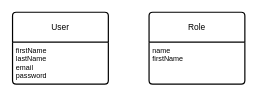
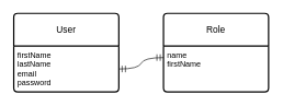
  <mxCell id="0" />
  <mxCell id="1" parent="0" />
  <mxCell id="2" value="User" style="swimlane;childLayout=stackLayout;horizontal=1;startSize=50;horizontalStack=0;rounded=1;fontSize=14;fontStyle=0;strokeWidth=2;resizeParent=0;resizeLast=1;shadow=0;dashed=0;align=center;arcSize=4;whiteSpace=wrap;html=1;" vertex="1" parent="1"><mxGeometry x="20" y="20" width="160" height="120" as="geometry" /></mxCell>
  <mxCell id="3" value="&lt;div&gt;firstName&lt;/div&gt;lastName&lt;br&gt;&lt;div&gt;email&lt;/div&gt;&lt;div&gt;password&lt;br&gt;&lt;/div&gt;" style="align=left;strokeColor=none;fillColor=none;spacingLeft=4;fontSize=12;verticalAlign=top;resizable=0;rotatable=0;part=1;html=1;" vertex="1" parent="2"><mxGeometry y="50" width="160" height="70" as="geometry" /></mxCell>
  <mxCell id="4" value="Role" style="swimlane;childLayout=stackLayout;horizontal=1;startSize=50;horizontalStack=0;rounded=1;fontSize=14;fontStyle=0;strokeWidth=2;resizeParent=0;resizeLast=1;shadow=0;dashed=0;align=center;arcSize=4;whiteSpace=wrap;html=1;" vertex="1" parent="1"><mxGeometry x="248" y="20" width="160" height="120" as="geometry" /></mxCell>
  <mxCell id="5" value="&lt;div&gt;name&lt;/div&gt;&lt;div&gt;firstName&lt;br&gt;&lt;/div&gt;" style="align=left;strokeColor=none;fillColor=none;spacingLeft=4;fontSize=12;verticalAlign=top;resizable=0;rotatable=0;part=1;html=1;" vertex="1" parent="4"><mxGeometry y="50" width="160" height="70" as="geometry" /></mxCell>
+ <mxCell id="6" value="" style="edgeStyle=entityRelationEdgeStyle;fontSize=12;html=1;endArrow=ERmandOne;startArrow=ERmandOne;rounded=0;startSize=8;endSize=8;curved=1;entryX=0;entryY=0.25;entryDx=0;entryDy=0;exitX=1;exitY=0.5;exitDx=0;exitDy=0;" edge="1" parent="1" source="3" target="5"><mxGeometry width="100" height="100" relative="1" as="geometry"><mxPoint x="180" y="262" as="sourcePoint" /><mxPoint x="280" y="162" as="targetPoint" /></mxGeometry></mxCell>
